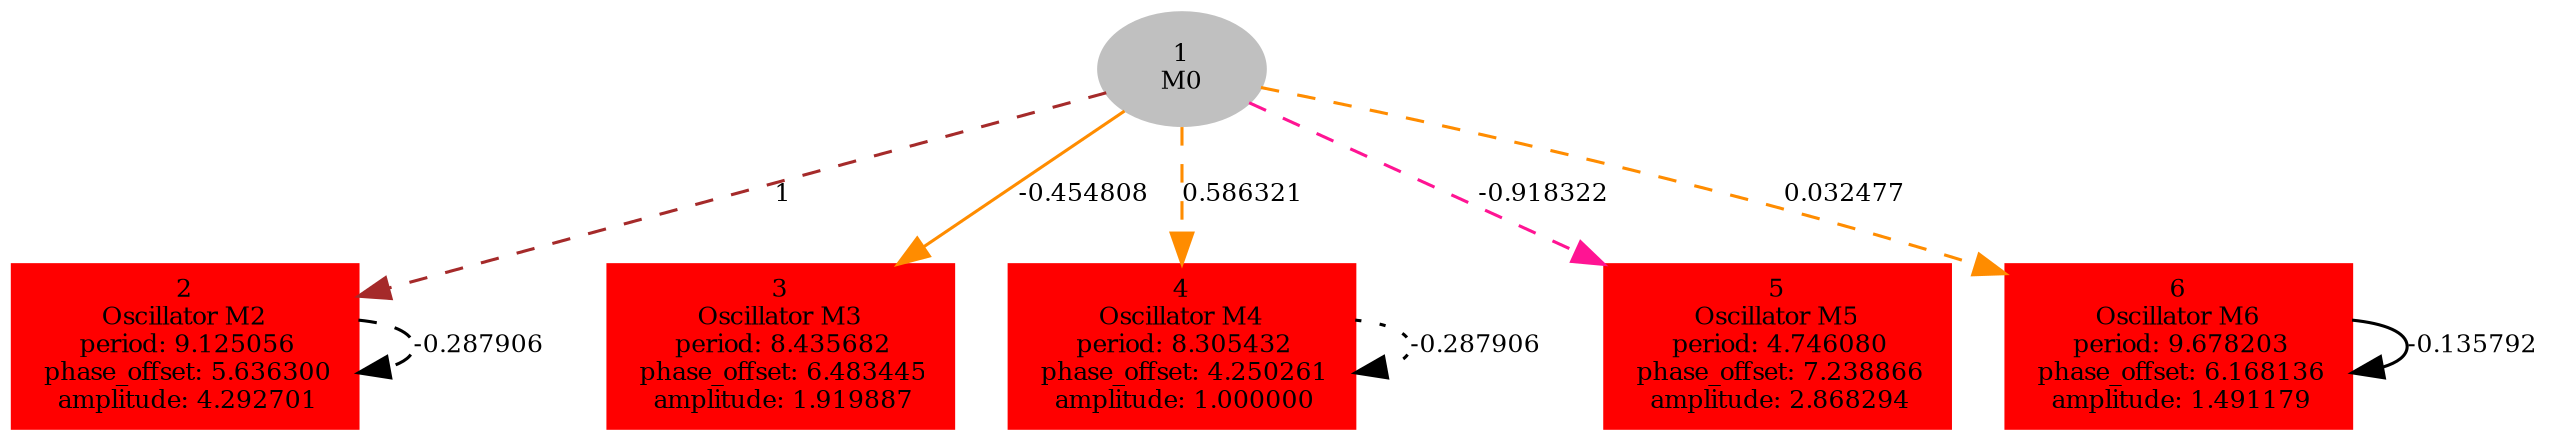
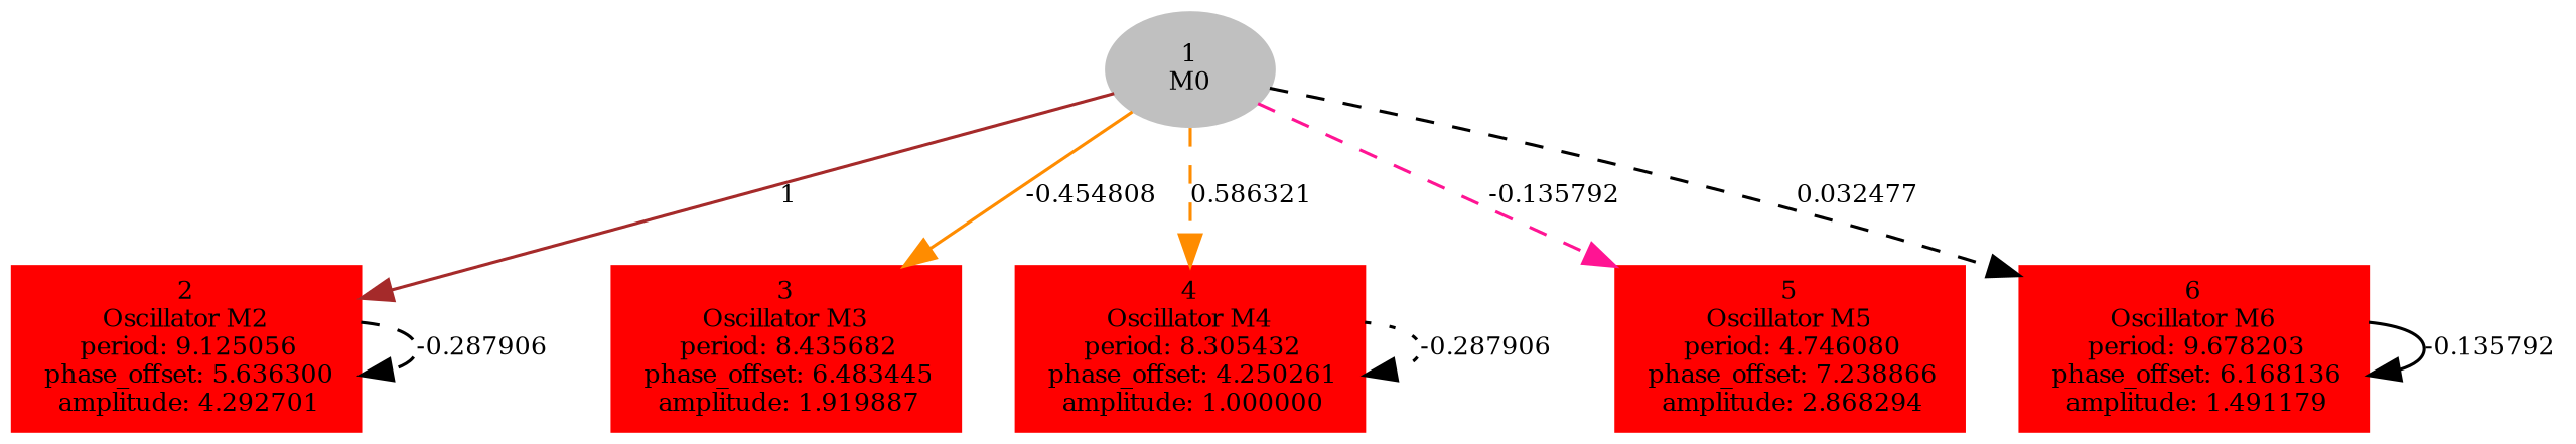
  digraph {
    forcelabels=true
    node [color=red fontsize=8 style=filled shape=box]
    edge [color=black fontsize=8 style=dashed]
    n1 [color=grey label=<1<BR/>M0> shape=""]
    n2 [label=<2<BR />Oscillator M2<BR /> period: 9.125056<BR /> phase_offset: 5.636300<BR /> amplitude: 4.292701>]
    n3 [label=<3<BR />Oscillator M3<BR /> period: 8.435682<BR /> phase_offset: 6.483445<BR /> amplitude: 1.919887>]
    n4 [label=<4<BR />Oscillator M4<BR /> period: 8.305432<BR /> phase_offset: 4.250261<BR /> amplitude: 1.000000>]
    n5 [label=<5<BR />Oscillator M5<BR /> period: 4.746080<BR /> phase_offset: 7.238866<BR /> amplitude: 2.868294>]
    n6 [label=<6<BR />Oscillator M6<BR /> period: 9.678203<BR /> phase_offset: 6.168136<BR /> amplitude: 1.491179>]
-   n1 -> n2 [color=brown label="1 "]
+   n1 -> n2 [color=brown label="1 " style=solid]
    n1 -> n3 [color=darkorange label="-0.454808 " style=solid]
    n1 -> n4 [color=darkorange label="0.586321 "]
-   n1 -> n5 [color=deeppink label="-0.918322 "]
-   n1 -> n6 [color=darkorange label="0.032477 "]
+   n1 -> n5 [color=deeppink label="-0.135792 "]
+   n1 -> n6 [label="0.032477 "]
    n2 -> n2 [label="-0.287906 "]
    n4 -> n4 [label="-0.287906 " style=dotted]
    n6 -> n6 [label="-0.135792 " style=solid]
  }
